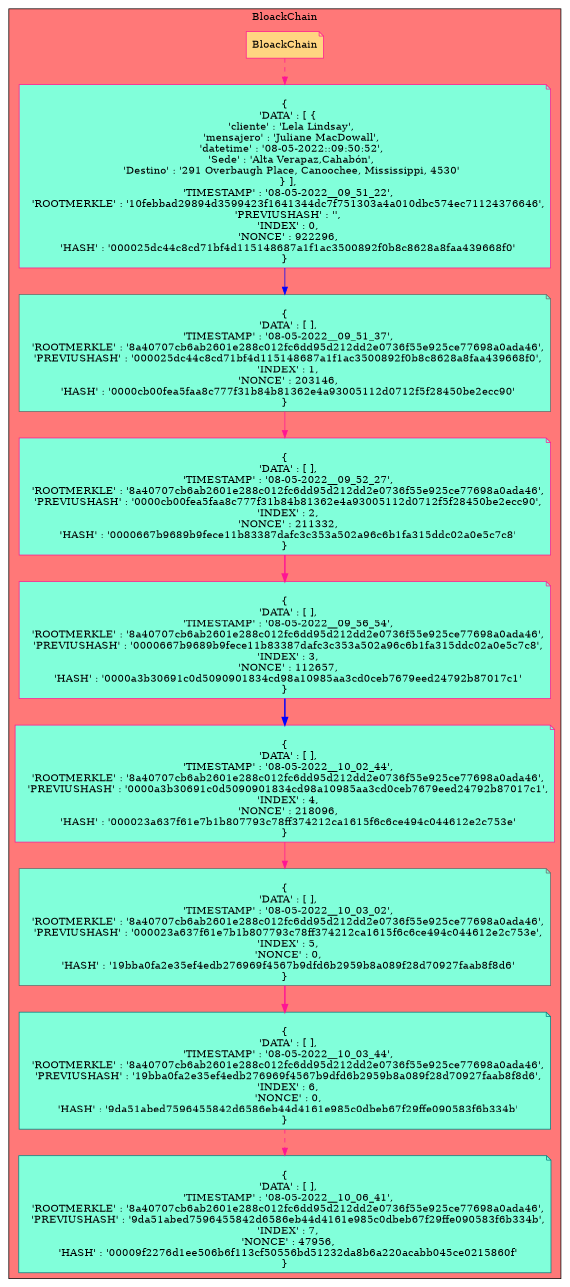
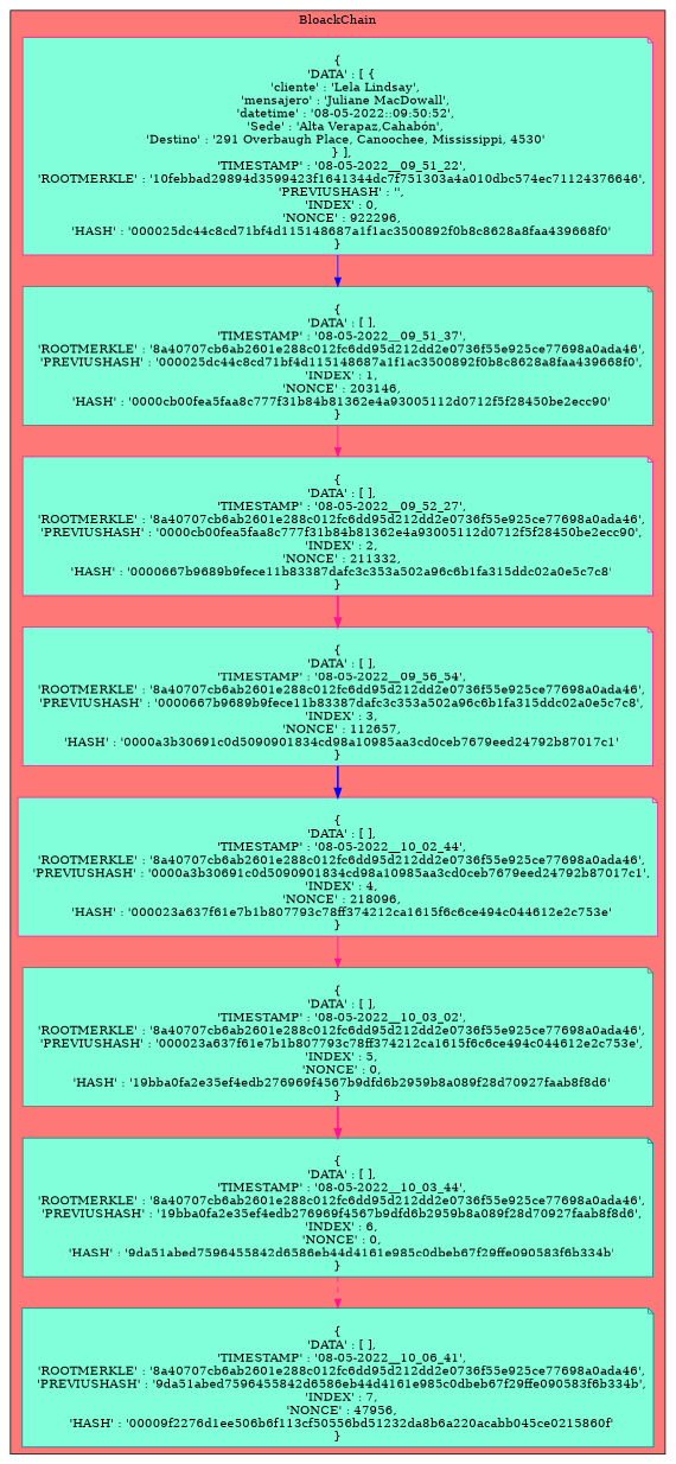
  digraph {
    node [fillcolor="#81FFDA" shape=note style=filled color=deeppink]
    edge [color=deeppink style=solid]
-   n1 [fillcolor="#FFD581" label=BloackChain]
    n2 [label="\n{\n  'DATA' : [ {\n    'cliente' : 'Lela Lindsay',\n    'mensajero' : 'Juliane MacDowall',\n    'datetime' : '08-05-2022::09:50:52',\n    'Sede' : 'Alta Verapaz,Cahabón',\n    'Destino' : '291 Overbaugh Place, Canoochee, Mississippi, 4530'\n  } ],\n  'TIMESTAMP' : '08-05-2022__09_51_22',\n  'ROOTMERKLE' : '10febbad29894d3599423f1641344dc7f751303a4a010dbc574ec71124376646',\n  'PREVIUSHASH' : '',\n  'INDEX' : 0,\n  'NONCE' : 922296,\n  'HASH' : '000025dc44c8cd71bf4d115148687a1f1ac3500892f0b8c8628a8faa439668f0'\n}"]
    n3 [label="\n{\n  'DATA' : [ ],\n  'TIMESTAMP' : '08-05-2022__09_51_37',\n  'ROOTMERKLE' : '8a40707cb6ab2601e288c012fc6dd95d212dd2e0736f55e925ce77698a0ada46',\n  'PREVIUSHASH' : '000025dc44c8cd71bf4d115148687a1f1ac3500892f0b8c8628a8faa439668f0',\n  'INDEX' : 1,\n  'NONCE' : 203146,\n  'HASH' : '0000cb00fea5faa8c777f31b84b81362e4a93005112d0712f5f28450be2ecc90'\n}" color=gray40]
    n4 [label="\n{\n  'DATA' : [ ],\n  'TIMESTAMP' : '08-05-2022__09_52_27',\n  'ROOTMERKLE' : '8a40707cb6ab2601e288c012fc6dd95d212dd2e0736f55e925ce77698a0ada46',\n  'PREVIUSHASH' : '0000cb00fea5faa8c777f31b84b81362e4a93005112d0712f5f28450be2ecc90',\n  'INDEX' : 2,\n  'NONCE' : 211332,\n  'HASH' : '0000667b9689b9fece11b83387dafc3c353a502a96c6b1fa315ddc02a0e5c7c8'\n}"]
    n5 [label="\n{\n  'DATA' : [ ],\n  'TIMESTAMP' : '08-05-2022__09_56_54',\n  'ROOTMERKLE' : '8a40707cb6ab2601e288c012fc6dd95d212dd2e0736f55e925ce77698a0ada46',\n  'PREVIUSHASH' : '0000667b9689b9fece11b83387dafc3c353a502a96c6b1fa315ddc02a0e5c7c8',\n  'INDEX' : 3,\n  'NONCE' : 112657,\n  'HASH' : '0000a3b30691c0d5090901834cd98a10985aa3cd0ceb7679eed24792b87017c1'\n}"]
    n6 [label="\n{\n  'DATA' : [ ],\n  'TIMESTAMP' : '08-05-2022__10_02_44',\n  'ROOTMERKLE' : '8a40707cb6ab2601e288c012fc6dd95d212dd2e0736f55e925ce77698a0ada46',\n  'PREVIUSHASH' : '0000a3b30691c0d5090901834cd98a10985aa3cd0ceb7679eed24792b87017c1',\n  'INDEX' : 4,\n  'NONCE' : 218096,\n  'HASH' : '000023a637f61e7b1b807793c78ff374212ca1615f6c6ce494c044612e2c753e'\n}"]
    n7 [label="\n{\n  'DATA' : [ ],\n  'TIMESTAMP' : '08-05-2022__10_03_02',\n  'ROOTMERKLE' : '8a40707cb6ab2601e288c012fc6dd95d212dd2e0736f55e925ce77698a0ada46',\n  'PREVIUSHASH' : '000023a637f61e7b1b807793c78ff374212ca1615f6c6ce494c044612e2c753e',\n  'INDEX' : 5,\n  'NONCE' : 0,\n  'HASH' : '19bba0fa2e35ef4edb276969f4567b9dfd6b2959b8a089f28d70927faab8f8d6'\n}" color=gray40]
    n8 [label="\n{\n  'DATA' : [ ],\n  'TIMESTAMP' : '08-05-2022__10_03_44',\n  'ROOTMERKLE' : '8a40707cb6ab2601e288c012fc6dd95d212dd2e0736f55e925ce77698a0ada46',\n  'PREVIUSHASH' : '19bba0fa2e35ef4edb276969f4567b9dfd6b2959b8a089f28d70927faab8f8d6',\n  'INDEX' : 6,\n  'NONCE' : 0,\n  'HASH' : '9da51abed7596455842d6586eb44d4161e985c0dbeb67f29ffe090583f6b334b'\n}" color=teal]
    n9 [label="\n{\n  'DATA' : [ ],\n  'TIMESTAMP' : '08-05-2022__10_06_41',\n  'ROOTMERKLE' : '8a40707cb6ab2601e288c012fc6dd95d212dd2e0736f55e925ce77698a0ada46',\n  'PREVIUSHASH' : '9da51abed7596455842d6586eb44d4161e985c0dbeb67f29ffe090583f6b334b',\n  'INDEX' : 7,\n  'NONCE' : 47956,\n  'HASH' : '00009f2276d1ee506b6f113cf50556bd51232da8b6a220acabb045ce0215860f'\n}" color=teal]
    subgraph cluster_1 {
      bgcolor="#FF7878"
      label=" BloackChain "
-     n1
      n2
      n3
      n4
      n5
      n6
      n7
      n8
      n9
    }
-   n1 -> n2 [style=dashed]
    n2 -> n3 [color=blue]
    n3 -> n4
    n4 -> n5 [style=bold]
    n5 -> n6 [color=blue style=bold]
    n6 -> n7
    n7 -> n8 [style=bold]
    n8 -> n9 [style=dashed]
  }
